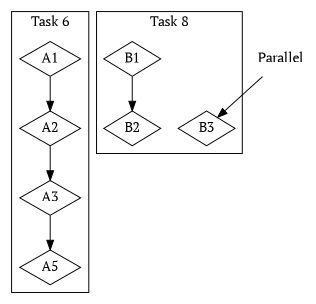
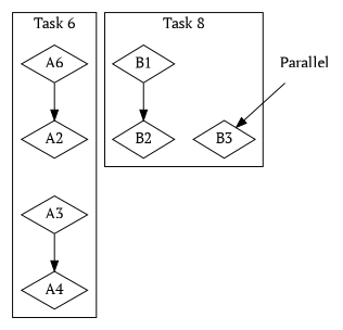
  digraph {
    cluster=true
    fontname="PT Serif"
    rankdir=TB
    splines=false
    node [fontname="PT Serif" shape=diamond]
    edge [fontname="PT Serif"]
-   A1
+   A1 [label=A6]
    A2
    A3
-   A4 [label=A5]
+   A4
    B1
    B2
    B3
    n8 [label=Parallel shape=plaintext]
    subgraph cluster_1 {
      label="Task 6"
      newrank=true
      A1
      A2
      A3
      A4
    }
    subgraph cluster_2 {
      label="Task 8"
      B1
      B2
      B3
    }
    A1 -> A2
-   A2 -> A3
    A3 -> A4
    B1 -> B2
    n8 -> B3
  }
